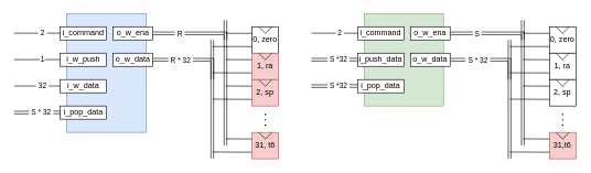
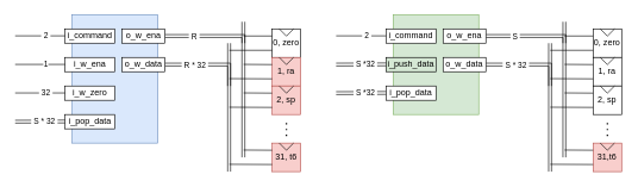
  <mxCell id="0" />
  <mxCell id="1" parent="0" />
  <mxCell id="2" value="0,&amp;nbsp;&lt;span style=&quot;background-color: transparent; color: light-dark(rgb(0, 0, 0), rgb(255, 255, 255));&quot;&gt;zero&lt;/span&gt;" style="rounded=0;whiteSpace=wrap;html=1;" parent="1" vertex="1"><mxGeometry x="380.34" y="40" width="40" height="40" as="geometry" /></mxCell>
  <mxCell id="3" value="1, ra" style="rounded=0;whiteSpace=wrap;html=1;fillColor=#f8cecc;strokeColor=#b85450;" parent="1" vertex="1"><mxGeometry x="380.34" y="80" width="40" height="40" as="geometry" /></mxCell>
  <mxCell id="4" value="2, sp" style="rounded=0;whiteSpace=wrap;html=1;fillColor=#f8cecc;strokeColor=#b85450;" parent="1" vertex="1"><mxGeometry x="380.34" y="120" width="40" height="40" as="geometry" /></mxCell>
  <mxCell id="5" value="" style="endArrow=none;html=1;rounded=0;" parent="1" edge="1"><mxGeometry width="50" height="50" relative="1" as="geometry"><mxPoint x="390.34" y="40" as="sourcePoint" /><mxPoint x="410.34" y="40" as="targetPoint" /><Array as="points"><mxPoint x="400.34" y="50" /></Array></mxGeometry></mxCell>
  <mxCell id="6" value="" style="endArrow=none;html=1;rounded=0;" parent="1" edge="1"><mxGeometry width="50" height="50" relative="1" as="geometry"><mxPoint x="390.34" y="80" as="sourcePoint" /><mxPoint x="410.34" y="80" as="targetPoint" /><Array as="points"><mxPoint x="400.34" y="90" /></Array></mxGeometry></mxCell>
  <mxCell id="7" value="" style="endArrow=none;html=1;rounded=0;" parent="1" edge="1"><mxGeometry width="50" height="50" relative="1" as="geometry"><mxPoint x="390.34" y="120" as="sourcePoint" /><mxPoint x="410.34" y="120" as="targetPoint" /><Array as="points"><mxPoint x="400.34" y="130" /></Array></mxGeometry></mxCell>
  <mxCell id="8" value="31, t6" style="rounded=0;whiteSpace=wrap;html=1;fillColor=#f8cecc;strokeColor=#b85450;" parent="1" vertex="1"><mxGeometry x="380.34" y="200" width="40" height="40" as="geometry" /></mxCell>
  <mxCell id="9" value="" style="endArrow=none;html=1;rounded=0;" parent="1" edge="1"><mxGeometry width="50" height="50" relative="1" as="geometry"><mxPoint x="390.34" y="200" as="sourcePoint" /><mxPoint x="410.34" y="200" as="targetPoint" /><Array as="points"><mxPoint x="400.34" y="210" /></Array></mxGeometry></mxCell>
  <mxCell id="10" value="" style="endArrow=none;html=1;rounded=0;exitX=0;exitY=0.25;exitDx=0;exitDy=0;" parent="1" source="2" edge="1"><mxGeometry width="50" height="50" relative="1" as="geometry"><mxPoint x="300.34" y="50" as="sourcePoint" /><mxPoint x="340.34" y="50" as="targetPoint" /></mxGeometry></mxCell>
  <mxCell id="11" value="" style="endArrow=none;html=1;rounded=0;exitX=0;exitY=0.25;exitDx=0;exitDy=0;" parent="1" source="3" edge="1"><mxGeometry width="50" height="50" relative="1" as="geometry"><mxPoint x="300.34" y="89.71" as="sourcePoint" /><mxPoint x="340.34" y="89.71" as="targetPoint" /></mxGeometry></mxCell>
  <mxCell id="12" value="" style="endArrow=none;html=1;rounded=0;exitX=0;exitY=0.25;exitDx=0;exitDy=0;" parent="1" source="4" edge="1"><mxGeometry width="50" height="50" relative="1" as="geometry"><mxPoint x="300.34" y="129.71" as="sourcePoint" /><mxPoint x="340.34" y="129.71" as="targetPoint" /></mxGeometry></mxCell>
  <mxCell id="13" value="" style="endArrow=none;html=1;rounded=0;exitX=0;exitY=0.25;exitDx=0;exitDy=0;" parent="1" source="8" edge="1"><mxGeometry width="50" height="50" relative="1" as="geometry"><mxPoint x="300.34" y="209.71" as="sourcePoint" /><mxPoint x="340.34" y="209.71" as="targetPoint" /></mxGeometry></mxCell>
  <mxCell id="14" value="" style="shape=link;html=1;rounded=0;exitX=1;exitY=0.5;exitDx=0;exitDy=0;" parent="1" edge="1"><mxGeometry width="100" relative="1" as="geometry"><mxPoint x="230" y="50" as="sourcePoint" /><mxPoint x="340" y="220" as="targetPoint" /><Array as="points"><mxPoint x="340" y="50" /></Array></mxGeometry></mxCell>
  <mxCell id="15" value="&amp;nbsp;R&amp;nbsp;" style="edgeLabel;html=1;align=center;verticalAlign=middle;resizable=0;points=[];" parent="14" vertex="1" connectable="0"><mxGeometry x="-0.678" y="2" relative="1" as="geometry"><mxPoint x="-5" y="2" as="offset" /></mxGeometry></mxCell>
  <mxCell id="16" value="" style="endArrow=none;html=1;rounded=0;exitX=0;exitY=0.75;exitDx=0;exitDy=0;" parent="1" source="2" edge="1"><mxGeometry width="50" height="50" relative="1" as="geometry"><mxPoint x="360.34" y="70" as="sourcePoint" /><mxPoint x="320.34" y="70" as="targetPoint" /></mxGeometry></mxCell>
  <mxCell id="17" value="" style="endArrow=none;html=1;rounded=0;exitX=0;exitY=0.75;exitDx=0;exitDy=0;" parent="1" source="3" edge="1"><mxGeometry width="50" height="50" relative="1" as="geometry"><mxPoint x="375.34" y="110" as="sourcePoint" /><mxPoint x="320.34" y="109.71" as="targetPoint" /></mxGeometry></mxCell>
  <mxCell id="18" value="" style="endArrow=none;html=1;rounded=0;exitX=0;exitY=0.75;exitDx=0;exitDy=0;" parent="1" source="4" edge="1"><mxGeometry width="50" height="50" relative="1" as="geometry"><mxPoint x="360.34" y="150" as="sourcePoint" /><mxPoint x="320.34" y="149.71" as="targetPoint" /></mxGeometry></mxCell>
  <mxCell id="19" value="" style="endArrow=none;html=1;rounded=0;exitX=0;exitY=0.75;exitDx=0;exitDy=0;" parent="1" source="8" edge="1"><mxGeometry width="50" height="50" relative="1" as="geometry"><mxPoint x="375.34" y="230" as="sourcePoint" /><mxPoint x="320.34" y="229.71" as="targetPoint" /></mxGeometry></mxCell>
  <mxCell id="20" value="" style="shape=link;html=1;rounded=0;exitX=1;exitY=0.5;exitDx=0;exitDy=0;" parent="1" source="25" edge="1"><mxGeometry width="100" relative="1" as="geometry"><mxPoint x="260" y="90" as="sourcePoint" /><mxPoint x="320" y="240" as="targetPoint" /><Array as="points"><mxPoint x="320" y="90" /></Array></mxGeometry></mxCell>
  <mxCell id="21" value="&amp;nbsp;R * 32&amp;nbsp;" style="edgeLabel;html=1;align=center;verticalAlign=middle;resizable=0;points=[];" parent="20" vertex="1" connectable="0"><mxGeometry x="-0.66" y="1" relative="1" as="geometry"><mxPoint y="1" as="offset" /></mxGeometry></mxCell>
  <mxCell id="22" value="" style="endArrow=none;dashed=1;html=1;dashPattern=1 3;strokeWidth=2;rounded=0;" parent="1" edge="1"><mxGeometry width="50" height="50" relative="1" as="geometry"><mxPoint x="400.34" y="190" as="sourcePoint" /><mxPoint x="400.34" y="170" as="targetPoint" /></mxGeometry></mxCell>
  <mxCell id="23" value="" style="rounded=0;whiteSpace=wrap;html=1;fillColor=#dae8fc;strokeColor=#6c8ebf;" parent="1" vertex="1"><mxGeometry x="100" y="20" width="120" height="180" as="geometry" /></mxCell>
  <mxCell id="24" value="o_w_ena" style="rounded=0;whiteSpace=wrap;html=1;" parent="1" vertex="1"><mxGeometry x="170" y="40" width="60" height="20" as="geometry" /></mxCell>
  <mxCell id="25" value="o_w_data" style="rounded=0;whiteSpace=wrap;html=1;" parent="1" vertex="1"><mxGeometry x="170" y="80" width="60" height="20" as="geometry" /></mxCell>
- <mxCell id="26" value="i_w_push" style="rounded=0;whiteSpace=wrap;html=1;" parent="1" vertex="1"><mxGeometry y="80" width="70" height="20" as="geometry" x="90" /></mxCell>
- <mxCell id="27" value="i_w_data" style="rounded=0;whiteSpace=wrap;html=1;" parent="1" vertex="1"><mxGeometry y="120" width="70" height="20" as="geometry" x="90" /></mxCell>
+ <mxCell id="26" value="i_w_ena" style="rounded=0;whiteSpace=wrap;html=1;" parent="1" vertex="1"><mxGeometry y="80" width="70" height="20" as="geometry" x="90" /></mxCell>
+ <mxCell id="27" value="i_w_zero" style="rounded=0;whiteSpace=wrap;html=1;" parent="1" vertex="1"><mxGeometry y="120" width="70" height="20" as="geometry" x="90" /></mxCell>
  <mxCell id="28" value="i_pop_data" style="rounded=0;whiteSpace=wrap;html=1;" parent="1" vertex="1"><mxGeometry y="160" width="70" height="20" as="geometry" x="90" /></mxCell>
  <mxCell id="29" value="" style="shape=link;html=1;rounded=0;" parent="1" edge="1"><mxGeometry width="100" relative="1" as="geometry"><mxPoint x="20" y="170" as="sourcePoint" /><mxPoint y="169.71" as="targetPoint" x="90" /></mxGeometry></mxCell>
  <mxCell id="30" value="&amp;nbsp;S * 32&amp;nbsp;" style="edgeLabel;html=1;align=center;verticalAlign=middle;resizable=0;points=[];" parent="29" vertex="1" connectable="0"><mxGeometry x="0.142" y="-3" relative="1" as="geometry"><mxPoint y="-3" as="offset" /></mxGeometry></mxCell>
  <mxCell id="31" value="" style="endArrow=none;html=1;rounded=0;entryX=0;entryY=0.5;entryDx=0;entryDy=0;" parent="1" edge="1"><mxGeometry width="50" height="50" relative="1" as="geometry"><mxPoint x="20" y="129.76" as="sourcePoint" /><mxPoint y="129.76" as="targetPoint" x="90" /></mxGeometry></mxCell>
  <mxCell id="32" value="&amp;nbsp;32&amp;nbsp;" style="edgeLabel;html=1;align=center;verticalAlign=middle;resizable=0;points=[];" parent="31" vertex="1" connectable="0"><mxGeometry x="0.214" relative="1" as="geometry"><mxPoint as="offset" /></mxGeometry></mxCell>
  <mxCell id="33" value="i_command" style="rounded=0;whiteSpace=wrap;html=1;" parent="1" vertex="1"><mxGeometry y="40" width="70" height="20" as="geometry" x="90" /></mxCell>
  <mxCell id="34" value="" style="shape=link;html=1;rounded=0;" parent="1" edge="1"><mxGeometry width="100" relative="1" as="geometry"><mxPoint x="320" y="60" as="sourcePoint" /><mxPoint x="320" y="120" as="targetPoint" /></mxGeometry></mxCell>
  <mxCell id="35" value="" style="shape=link;html=1;rounded=0;" parent="1" edge="1"><mxGeometry width="100" relative="1" as="geometry"><mxPoint x="340" y="30" as="sourcePoint" /><mxPoint x="340" y="60" as="targetPoint" /></mxGeometry></mxCell>
  <mxCell id="36" value="" style="endArrow=none;html=1;rounded=0;entryX=0;entryY=0.5;entryDx=0;entryDy=0;" parent="1" edge="1"><mxGeometry width="50" height="50" relative="1" as="geometry"><mxPoint x="20" y="89.76" as="sourcePoint" /><mxPoint y="89.76" as="targetPoint" x="90" /></mxGeometry></mxCell>
  <mxCell id="37" value="1" style="edgeLabel;html=1;align=center;verticalAlign=middle;resizable=0;points=[];" parent="36" vertex="1" connectable="0"><mxGeometry x="0.214" relative="1" as="geometry"><mxPoint as="offset" /></mxGeometry></mxCell>
  <mxCell id="38" value="" style="endArrow=none;html=1;rounded=0;entryX=0;entryY=0.5;entryDx=0;entryDy=0;" parent="1" edge="1"><mxGeometry width="50" height="50" relative="1" as="geometry"><mxPoint x="20" y="49.76" as="sourcePoint" /><mxPoint y="49.76" as="targetPoint" x="90" /></mxGeometry></mxCell>
  <mxCell id="39" value="&amp;nbsp;2&amp;nbsp;" style="edgeLabel;html=1;align=center;verticalAlign=middle;resizable=0;points=[];" parent="38" vertex="1" connectable="0"><mxGeometry x="0.214" relative="1" as="geometry"><mxPoint as="offset" /></mxGeometry></mxCell>
  <mxCell id="40" value="0, zero" style="rounded=0;whiteSpace=wrap;html=1;" parent="1" vertex="1"><mxGeometry x="830.34" y="40" width="40" height="40" as="geometry" /></mxCell>
  <mxCell id="41" value="1, ra" style="rounded=0;whiteSpace=wrap;html=1;" parent="1" vertex="1"><mxGeometry x="830.34" y="80" width="40" height="40" as="geometry" /></mxCell>
  <mxCell id="42" value="2, sp" style="rounded=0;whiteSpace=wrap;html=1;" parent="1" vertex="1"><mxGeometry x="830.34" y="120" width="40" height="40" as="geometry" /></mxCell>
  <mxCell id="43" value="" style="endArrow=none;html=1;rounded=0;" parent="1" edge="1"><mxGeometry width="50" height="50" relative="1" as="geometry"><mxPoint x="840.34" y="40" as="sourcePoint" /><mxPoint x="860.34" y="40" as="targetPoint" /><Array as="points"><mxPoint x="850.34" y="50" /></Array></mxGeometry></mxCell>
  <mxCell id="44" value="" style="endArrow=none;html=1;rounded=0;" parent="1" edge="1"><mxGeometry width="50" height="50" relative="1" as="geometry"><mxPoint x="840.34" y="80" as="sourcePoint" /><mxPoint x="860.34" y="80" as="targetPoint" /><Array as="points"><mxPoint x="850.34" y="90" /></Array></mxGeometry></mxCell>
  <mxCell id="45" value="" style="endArrow=none;html=1;rounded=0;" parent="1" edge="1"><mxGeometry width="50" height="50" relative="1" as="geometry"><mxPoint x="840.34" y="120" as="sourcePoint" /><mxPoint x="860.34" y="120" as="targetPoint" /><Array as="points"><mxPoint x="850.34" y="130" /></Array></mxGeometry></mxCell>
  <mxCell id="46" value="31,t6" style="rounded=0;whiteSpace=wrap;html=1;fillColor=#f8cecc;strokeColor=#b85450;" parent="1" vertex="1"><mxGeometry x="830.34" y="200" width="40" height="40" as="geometry" /></mxCell>
  <mxCell id="47" value="" style="endArrow=none;html=1;rounded=0;" parent="1" edge="1"><mxGeometry width="50" height="50" relative="1" as="geometry"><mxPoint x="840.34" y="200" as="sourcePoint" /><mxPoint x="860.34" y="200" as="targetPoint" /><Array as="points"><mxPoint x="850.34" y="210" /></Array></mxGeometry></mxCell>
  <mxCell id="48" value="" style="endArrow=none;html=1;rounded=0;exitX=0;exitY=0.25;exitDx=0;exitDy=0;" parent="1" source="40" edge="1"><mxGeometry width="50" height="50" relative="1" as="geometry"><mxPoint x="750.34" y="50" as="sourcePoint" /><mxPoint x="790.34" y="50" as="targetPoint" /></mxGeometry></mxCell>
  <mxCell id="49" value="" style="endArrow=none;html=1;rounded=0;exitX=0;exitY=0.25;exitDx=0;exitDy=0;" parent="1" source="41" edge="1"><mxGeometry width="50" height="50" relative="1" as="geometry"><mxPoint x="750.34" y="89.71" as="sourcePoint" /><mxPoint x="790.34" y="89.71" as="targetPoint" /></mxGeometry></mxCell>
  <mxCell id="50" value="" style="endArrow=none;html=1;rounded=0;exitX=0;exitY=0.25;exitDx=0;exitDy=0;" parent="1" source="42" edge="1"><mxGeometry width="50" height="50" relative="1" as="geometry"><mxPoint x="750.34" y="129.71" as="sourcePoint" /><mxPoint x="790.34" y="129.71" as="targetPoint" /></mxGeometry></mxCell>
  <mxCell id="51" value="" style="endArrow=none;html=1;rounded=0;exitX=0;exitY=0.25;exitDx=0;exitDy=0;" parent="1" source="46" edge="1"><mxGeometry width="50" height="50" relative="1" as="geometry"><mxPoint x="750.34" y="209.71" as="sourcePoint" /><mxPoint x="790.34" y="209.71" as="targetPoint" /></mxGeometry></mxCell>
  <mxCell id="52" value="" style="shape=link;html=1;rounded=0;exitX=1;exitY=0.5;exitDx=0;exitDy=0;" parent="1" edge="1"><mxGeometry width="100" relative="1" as="geometry"><mxPoint x="680" y="50" as="sourcePoint" /><mxPoint x="790" y="220" as="targetPoint" /><Array as="points"><mxPoint x="790" y="50" /></Array></mxGeometry></mxCell>
  <mxCell id="53" value="&amp;nbsp;S&amp;nbsp;" style="edgeLabel;html=1;align=center;verticalAlign=middle;resizable=0;points=[];" parent="52" vertex="1" connectable="0"><mxGeometry x="-0.678" y="2" relative="1" as="geometry"><mxPoint x="-5" y="2" as="offset" /></mxGeometry></mxCell>
  <mxCell id="54" value="" style="endArrow=none;html=1;rounded=0;exitX=0;exitY=0.75;exitDx=0;exitDy=0;" parent="1" source="40" edge="1"><mxGeometry width="50" height="50" relative="1" as="geometry"><mxPoint x="810.34" y="70" as="sourcePoint" /><mxPoint x="770.34" y="70" as="targetPoint" /></mxGeometry></mxCell>
  <mxCell id="55" value="" style="endArrow=none;html=1;rounded=0;exitX=0;exitY=0.75;exitDx=0;exitDy=0;" parent="1" source="41" edge="1"><mxGeometry width="50" height="50" relative="1" as="geometry"><mxPoint x="825.34" y="110" as="sourcePoint" /><mxPoint x="770.34" y="109.71" as="targetPoint" /></mxGeometry></mxCell>
  <mxCell id="56" value="" style="endArrow=none;html=1;rounded=0;exitX=0;exitY=0.75;exitDx=0;exitDy=0;" parent="1" source="42" edge="1"><mxGeometry width="50" height="50" relative="1" as="geometry"><mxPoint x="810.34" y="150" as="sourcePoint" /><mxPoint x="770.34" y="149.71" as="targetPoint" /></mxGeometry></mxCell>
  <mxCell id="57" value="" style="endArrow=none;html=1;rounded=0;exitX=0;exitY=0.75;exitDx=0;exitDy=0;" parent="1" source="46" edge="1"><mxGeometry width="50" height="50" relative="1" as="geometry"><mxPoint x="825.34" y="230" as="sourcePoint" /><mxPoint x="770.34" y="229.71" as="targetPoint" /></mxGeometry></mxCell>
  <mxCell id="58" value="" style="shape=link;html=1;rounded=0;exitX=1;exitY=0.5;exitDx=0;exitDy=0;" parent="1" source="63" edge="1"><mxGeometry width="100" relative="1" as="geometry"><mxPoint x="710" y="90" as="sourcePoint" /><mxPoint x="770" y="240" as="targetPoint" /><Array as="points"><mxPoint x="770" y="90" /></Array></mxGeometry></mxCell>
  <mxCell id="59" value="&amp;nbsp;S * 32&amp;nbsp;" style="edgeLabel;html=1;align=center;verticalAlign=middle;resizable=0;points=[];" parent="58" vertex="1" connectable="0"><mxGeometry x="-0.66" y="1" relative="1" as="geometry"><mxPoint y="1" as="offset" /></mxGeometry></mxCell>
  <mxCell id="60" value="" style="endArrow=none;dashed=1;html=1;dashPattern=1 3;strokeWidth=2;rounded=0;" parent="1" edge="1"><mxGeometry width="50" height="50" relative="1" as="geometry"><mxPoint x="850.34" y="190" as="sourcePoint" /><mxPoint x="850.34" y="170" as="targetPoint" /></mxGeometry></mxCell>
  <mxCell id="61" value="" style="rounded=0;whiteSpace=wrap;html=1;fillColor=#d5e8d4;strokeColor=#82b366;" parent="1" vertex="1"><mxGeometry x="550" y="20" width="120" height="140" as="geometry" /></mxCell>
  <mxCell id="62" value="o_w_ena" style="rounded=0;whiteSpace=wrap;html=1;" parent="1" vertex="1"><mxGeometry x="620" y="40" width="60" height="20" as="geometry" /></mxCell>
  <mxCell id="63" value="o_w_data" style="rounded=0;whiteSpace=wrap;html=1;" parent="1" vertex="1"><mxGeometry x="620" y="80" width="60" height="20" as="geometry" /></mxCell>
  <mxCell id="64" value="i_pop_data" style="rounded=0;whiteSpace=wrap;html=1;" parent="1" vertex="1"><mxGeometry x="540" y="120" width="70" height="20" as="geometry" /></mxCell>
  <mxCell id="65" value="" style="shape=link;html=1;rounded=0;" parent="1" edge="1"><mxGeometry width="100" relative="1" as="geometry"><mxPoint x="470" y="130" as="sourcePoint" /><mxPoint x="540" y="129.71" as="targetPoint" /></mxGeometry></mxCell>
  <mxCell id="66" value="&amp;nbsp;S *32&amp;nbsp;" style="edgeLabel;html=1;align=center;verticalAlign=middle;resizable=0;points=[];" parent="65" vertex="1" connectable="0"><mxGeometry x="0.142" y="-3" relative="1" as="geometry"><mxPoint y="-3" as="offset" /></mxGeometry></mxCell>
  <mxCell id="67" value="i_command" style="rounded=0;whiteSpace=wrap;html=1;" parent="1" vertex="1"><mxGeometry x="540" y="40" width="70" height="20" as="geometry" /></mxCell>
  <mxCell id="68" value="" style="shape=link;html=1;rounded=0;" parent="1" edge="1"><mxGeometry width="100" relative="1" as="geometry"><mxPoint x="770" y="60" as="sourcePoint" /><mxPoint x="770" y="120" as="targetPoint" /></mxGeometry></mxCell>
  <mxCell id="69" value="" style="shape=link;html=1;rounded=0;" parent="1" edge="1"><mxGeometry width="100" relative="1" as="geometry"><mxPoint x="790" y="30" as="sourcePoint" /><mxPoint x="790" y="60" as="targetPoint" /></mxGeometry></mxCell>
  <mxCell id="70" value="" style="endArrow=none;html=1;rounded=0;entryX=0;entryY=0.5;entryDx=0;entryDy=0;" parent="1" edge="1"><mxGeometry width="50" height="50" relative="1" as="geometry"><mxPoint x="470" y="49.76" as="sourcePoint" /><mxPoint x="540" y="49.76" as="targetPoint" /></mxGeometry></mxCell>
  <mxCell id="71" value="&amp;nbsp;2&amp;nbsp;" style="edgeLabel;html=1;align=center;verticalAlign=middle;resizable=0;points=[];" parent="70" vertex="1" connectable="0"><mxGeometry x="0.214" relative="1" as="geometry"><mxPoint as="offset" /></mxGeometry></mxCell>
- <mxCell id="72" value="i_push_data" style="rounded=0;whiteSpace=wrap;html=1;" parent="1" vertex="1"><mxGeometry x="540" y="80" width="70" height="20" as="geometry" /></mxCell>
+ <mxCell id="72" value="i_push_data" style="rounded=0;whiteSpace=wrap;html=1;fillColor=#d5e8d4;" parent="1" vertex="1"><mxGeometry x="540" y="80" width="70" height="20" as="geometry" /></mxCell>
  <mxCell id="73" value="" style="shape=link;html=1;rounded=0;" parent="1" edge="1"><mxGeometry width="100" relative="1" as="geometry"><mxPoint x="470" y="90" as="sourcePoint" /><mxPoint x="540" y="89.71" as="targetPoint" /></mxGeometry></mxCell>
  <mxCell id="74" value="&amp;nbsp;S *32&amp;nbsp;" style="edgeLabel;html=1;align=center;verticalAlign=middle;resizable=0;points=[];" parent="73" vertex="1" connectable="0"><mxGeometry x="0.142" y="-3" relative="1" as="geometry"><mxPoint y="-3" as="offset" /></mxGeometry></mxCell>
